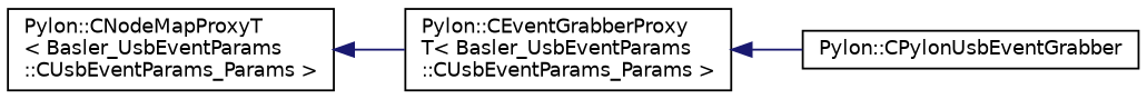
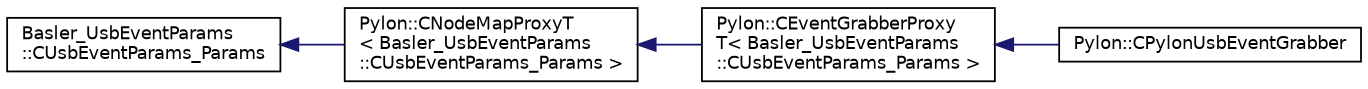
  digraph {
    rankdir=LR
    node [color=black fillcolor=white fontname=Helvetica fontsize=10 shape=record style=filled]
    edge [color=midnightblue dir=back fontname=Helvetica fontsize=10 labelfontname=Helvetica labelfontsize=10 style=solid]
+   n1 [height=0.2 label="Basler_UsbEventParams\l::CUsbEventParams_Params" width=0.4]
    n2 [height=0.2 label="Pylon::CNodeMapProxyT\l\< Basler_UsbEventParams\l::CUsbEventParams_Params \>" width=0.4]
    n3 [height=0.2 label="Pylon::CEventGrabberProxy\lT\< Basler_UsbEventParams\l::CUsbEventParams_Params \>" width=0.4]
    n4 [height=0.2 label="Pylon::CPylonUsbEventGrabber" width=0.4]
+   n1 -> n2
    n2 -> n3
    n3 -> n4
  }
